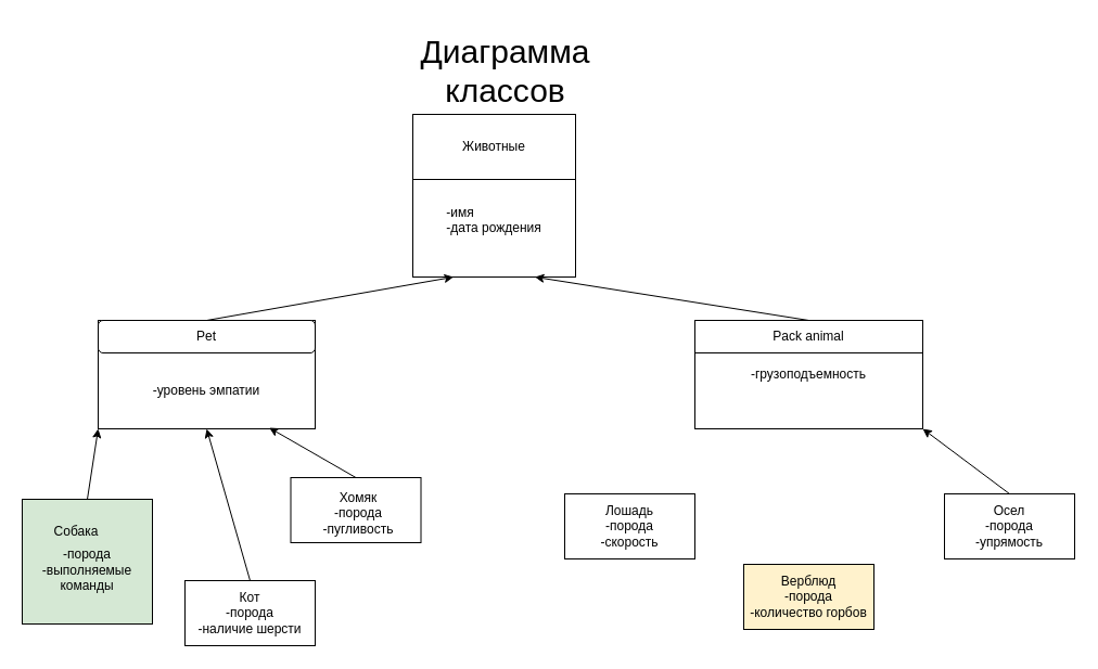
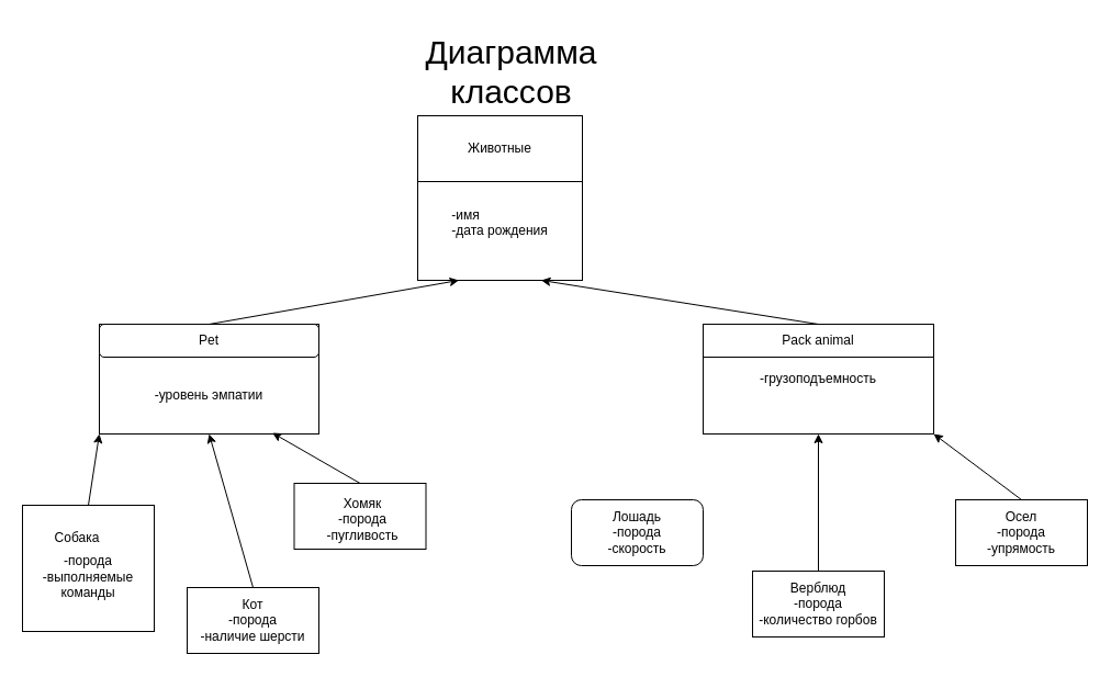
  <mxCell id="0" />
  <mxCell id="1" parent="0" />
  <mxCell id="2" value="&lt;font style=&quot;font-size: 30px;&quot;&gt;Диаграмма&lt;br&gt;классов&lt;/font&gt;" style="text;html=1;align=center;verticalAlign=middle;resizable=0;points=[];autosize=1;strokeColor=none;fillColor=none;" parent="1" vertex="1"><mxGeometry x="375" y="20" width="180" height="90" as="geometry" /></mxCell>
  <mxCell id="3" value="" style="whiteSpace=wrap;html=1;aspect=fixed;" parent="1" vertex="1"><mxGeometry x="380" y="105" width="150" height="150" as="geometry" /></mxCell>
  <mxCell id="4" value="&lt;div style=&quot;text-align: left;&quot;&gt;-имя&lt;/div&gt;&lt;div style=&quot;text-align: left;&quot;&gt;-дата рождения&lt;/div&gt;&lt;div style=&quot;text-align: left;&quot;&gt;&lt;br&gt;&lt;/div&gt;" style="rounded=0;whiteSpace=wrap;html=1;" parent="1" vertex="1"><mxGeometry x="380" y="165" width="150" height="90" as="geometry" /></mxCell>
  <mxCell id="5" value="Животные" style="text;html=1;strokeColor=none;fillColor=none;align=center;verticalAlign=middle;whiteSpace=wrap;rounded=0;" parent="1" vertex="1"><mxGeometry x="375" y="110" width="160" height="50" as="geometry" /></mxCell>
  <mxCell id="6" value="" style="rounded=0;whiteSpace=wrap;html=1;" parent="1" vertex="1"><mxGeometry x="90" y="295" width="200" height="100" as="geometry" /></mxCell>
  <mxCell id="7" value="-грузоподъемность" style="rounded=0;whiteSpace=wrap;html=1;" parent="1" vertex="1"><mxGeometry x="640" y="295" width="210" height="100" as="geometry" /></mxCell>
  <mxCell id="8" value="" style="endArrow=classic;html=1;rounded=0;exitX=0.5;exitY=0;exitDx=0;exitDy=0;entryX=0.25;entryY=1;entryDx=0;entryDy=0;" parent="1" source="6" target="3" edge="1"><mxGeometry width="50" height="50" relative="1" as="geometry"><mxPoint x="450" y="215" as="sourcePoint" /><mxPoint x="500" y="165" as="targetPoint" /></mxGeometry></mxCell>
  <mxCell id="9" value="" style="endArrow=classic;html=1;rounded=0;entryX=0.75;entryY=1;entryDx=0;entryDy=0;exitX=0.5;exitY=0;exitDx=0;exitDy=0;" parent="1" source="7" target="3" edge="1"><mxGeometry width="50" height="50" relative="1" as="geometry"><mxPoint x="600" y="305" as="sourcePoint" /><mxPoint x="500" y="165" as="targetPoint" /></mxGeometry></mxCell>
  <mxCell id="10" value="" style="rounded=0;whiteSpace=wrap;html=1;" parent="1" vertex="1"><mxGeometry x="170" y="535" width="120" height="60" as="geometry" /></mxCell>
  <mxCell id="11" value="" style="rounded=0;whiteSpace=wrap;html=1;" parent="1" vertex="1"><mxGeometry x="267.5" y="440" width="120" height="60" as="geometry" /></mxCell>
- <mxCell id="12" value="&lt;br&gt;-порода&lt;br&gt;-выполняемые команды&lt;br&gt;" style="rounded=0;whiteSpace=wrap;html=1;fillColor=#d5e8d4;" parent="1" vertex="1"><mxGeometry x="20" y="460" width="120" height="115" as="geometry" /></mxCell>
- <mxCell id="13" value="Верблюд&lt;br&gt;-порода&lt;br&gt;-количество горбов" style="rounded=0;whiteSpace=wrap;html=1;fillColor=#fff2cc;" parent="1" vertex="1"><mxGeometry x="685" y="520" width="120" height="60" as="geometry" /></mxCell>
- <mxCell id="14" value="Лошадь&lt;br&gt;-порода&lt;br&gt;-скорость" style="rounded=0;whiteSpace=wrap;html=1;" parent="1" vertex="1"><mxGeometry x="520" y="455" width="120" height="60" as="geometry" /></mxCell>
+ <mxCell id="12" value="&lt;br&gt;-порода&lt;br&gt;-выполняемые команды&lt;br&gt;" style="rounded=0;whiteSpace=wrap;html=1;" parent="1" vertex="1"><mxGeometry x="20" y="460" width="120" height="115" as="geometry" /></mxCell>
+ <mxCell id="13" value="Верблюд&lt;br&gt;-порода&lt;br&gt;-количество горбов" style="rounded=0;whiteSpace=wrap;html=1;" parent="1" vertex="1"><mxGeometry x="685" y="520" width="120" height="60" as="geometry" /></mxCell>
+ <mxCell id="14" value="Лошадь&lt;br&gt;-порода&lt;br&gt;-скорость" style="whiteSpace=wrap;html=1;rounded=1;" parent="1" vertex="1"><mxGeometry x="520" y="455" width="120" height="60" as="geometry" /></mxCell>
  <mxCell id="15" value="" style="rounded=0;whiteSpace=wrap;html=1;" parent="1" vertex="1"><mxGeometry x="870" y="455" width="120" height="60" as="geometry" /></mxCell>
  <mxCell id="16" value="Собака" style="text;html=1;strokeColor=none;fillColor=none;align=center;verticalAlign=middle;whiteSpace=wrap;rounded=0;" parent="1" vertex="1"><mxGeometry x="40" y="475" width="60" height="30" as="geometry" /></mxCell>
  <mxCell id="17" value="Кот&lt;br&gt;-порода&lt;br&gt;-наличие шерсти" style="text;html=1;strokeColor=none;fillColor=none;align=center;verticalAlign=middle;whiteSpace=wrap;rounded=0;" parent="1" vertex="1"><mxGeometry x="170" y="535" width="120" height="60" as="geometry" /></mxCell>
  <mxCell id="18" value="Хомяк&lt;br&gt;-порода&lt;br&gt;-пугливость" style="text;html=1;strokeColor=none;fillColor=none;align=center;verticalAlign=middle;whiteSpace=wrap;rounded=0;" parent="1" vertex="1"><mxGeometry x="270" y="440" width="120" height="65" as="geometry" /></mxCell>
  <mxCell id="19" value="Осел&lt;br&gt;-порода&lt;br&gt;-упрямость" style="text;html=1;strokeColor=none;fillColor=none;align=center;verticalAlign=middle;whiteSpace=wrap;rounded=0;" parent="1" vertex="1"><mxGeometry x="870" y="455" width="120" height="60" as="geometry" /></mxCell>
  <mxCell id="20" value="Pet" style="whiteSpace=wrap;html=1;rounded=1;" parent="1" vertex="1"><mxGeometry x="90" y="295" width="200" height="30" as="geometry" /></mxCell>
  <mxCell id="21" value="Pack animal" style="rounded=0;whiteSpace=wrap;html=1;" parent="1" vertex="1"><mxGeometry x="640" y="295" width="210" height="30" as="geometry" /></mxCell>
  <mxCell id="22" value="&lt;div style=&quot;text-align: left;&quot;&gt;-уровень эмпатии&lt;/div&gt;" style="text;html=1;strokeColor=none;fillColor=none;align=center;verticalAlign=middle;whiteSpace=wrap;rounded=0;" parent="1" vertex="1"><mxGeometry x="90" y="325" width="200" height="70" as="geometry" /></mxCell>
  <mxCell id="23" value="" style="endArrow=classic;html=1;rounded=0;exitX=0.5;exitY=0;exitDx=0;exitDy=0;entryX=0;entryY=1;entryDx=0;entryDy=0;" parent="1" source="12" edge="1" target="6"><mxGeometry width="50" height="50" relative="1" as="geometry"><mxPoint x="450" y="315" as="sourcePoint" /><mxPoint x="230" y="415" as="targetPoint" /></mxGeometry></mxCell>
  <mxCell id="24" value="" style="endArrow=classic;html=1;rounded=0;exitX=0.5;exitY=0;exitDx=0;exitDy=0;entryX=0.5;entryY=1;entryDx=0;entryDy=0;" parent="1" source="10" target="6" edge="1"><mxGeometry width="50" height="50" relative="1" as="geometry"><mxPoint x="450" y="315" as="sourcePoint" /><mxPoint x="500" y="265" as="targetPoint" /></mxGeometry></mxCell>
  <mxCell id="25" value="" style="endArrow=classic;html=1;rounded=0;entryX=0.788;entryY=0.99;entryDx=0;entryDy=0;entryPerimeter=0;exitX=0.5;exitY=0;exitDx=0;exitDy=0;" parent="1" target="6" edge="1" source="11"><mxGeometry width="50" height="50" relative="1" as="geometry"><mxPoint x="420" y="455" as="sourcePoint" /><mxPoint x="500" y="265" as="targetPoint" /></mxGeometry></mxCell>
  <mxCell id="26" value="" style="endArrow=classic;html=1;rounded=0;exitX=0.5;exitY=0;exitDx=0;exitDy=0;entryX=1;entryY=1;entryDx=0;entryDy=0;" parent="1" source="15" edge="1" target="7"><mxGeometry width="50" height="50" relative="1" as="geometry"><mxPoint x="450" y="315" as="sourcePoint" /><mxPoint x="740" y="415" as="targetPoint" /></mxGeometry></mxCell>
+ <mxCell id="27" value="" style="endArrow=classic;html=1;rounded=0;exitX=0.5;exitY=0;exitDx=0;exitDy=0;entryX=0.5;entryY=1;entryDx=0;entryDy=0;" parent="1" source="13" target="7" edge="1"><mxGeometry width="50" height="50" relative="1" as="geometry"><mxPoint x="450" y="315" as="sourcePoint" /><mxPoint x="500" y="265" as="targetPoint" /></mxGeometry></mxCell>
